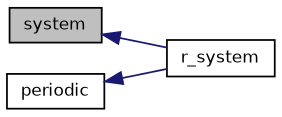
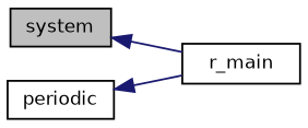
  digraph {
    rankdir=LR
    node [color=black fillcolor=white fontname=Helvetica fontsize=10 shape=record style=filled]
    edge [color=midnightblue dir=back fontname=Helvetica fontsize=10 labelfontname=Helvetica labelfontsize=10 style=solid]
    n1 [fillcolor=grey75 fontcolor=black height=0.2 label=system width=0.4]
-   n2 [height=0.2 label=r_system width=0.4]
+   n2 [height=0.2 label=r_main width=0.4]
    n3 [height=0.2 label=periodic width=0.4]
    n1 -> n2
    n3 -> n2
  }
